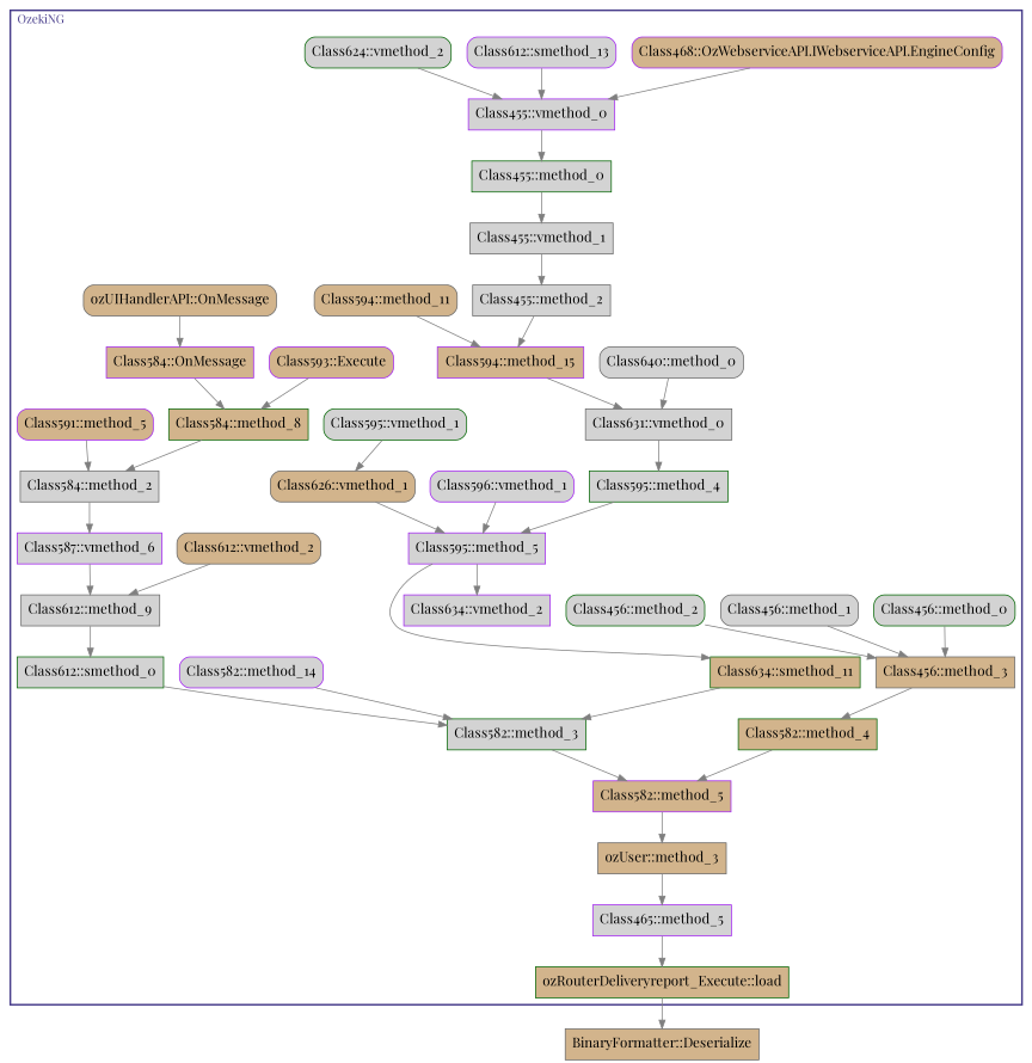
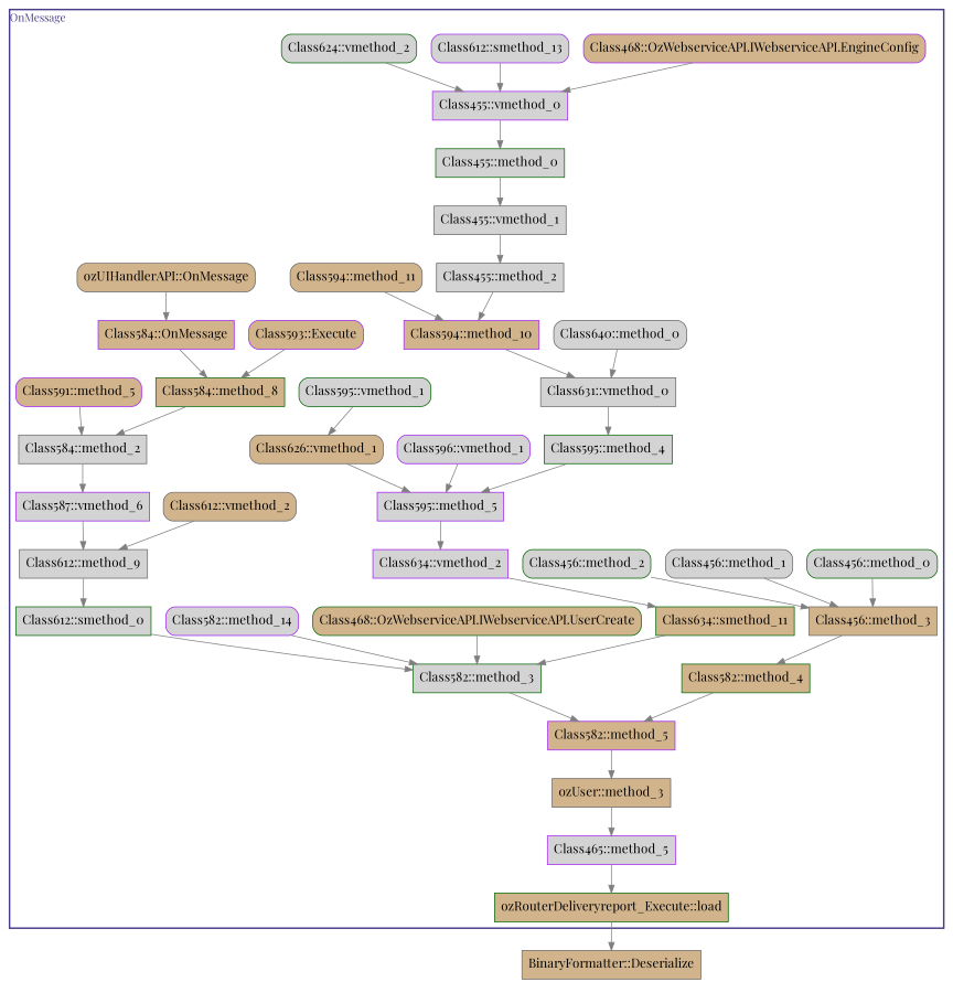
  digraph {
    fontname="Playfair Display"
    node [color=purple fillcolor=lightgrey fontname="Playfair Display" fontsize=16 shape=box style=filled]
    edge [color=gray50 fontname="Playfair Display"]
    n1 [color=darkgreen fillcolor=tan label="ozRouterDeliveryreport_Execute::load"]
    n2 [label="Class465::method_5"]
    n3 [color=gray40 fillcolor=tan label="ozUser::method_3"]
    n4 [fillcolor=tan label="Class582::method_5"]
    n5 [color=darkgreen label="Class582::method_3"]
    n6 [color=darkgreen fillcolor=tan label="Class582::method_4"]
+   n7 [color=darkgreen fillcolor=tan label="Class468::OzWebserviceAPI.IWebserviceAPI.UserCreate" style="filled, rounded"]
    n8 [label="Class582::method_14" style="filled, rounded"]
    n9 [color=darkgreen label="Class612::smethod_0"]
    n10 [color=darkgreen fillcolor=tan label="Class634::smethod_11"]
    n11 [color=gray40 fillcolor=tan label="Class456::method_3"]
    n12 [color=gray40 label="Class612::method_9"]
    n13 [label="Class634::vmethod_2"]
    n14 [color=darkgreen label="Class456::method_0" style="filled, rounded"]
    n15 [color=gray40 label="Class456::method_1" style="filled, rounded"]
    n16 [color=darkgreen label="Class456::method_2" style="filled, rounded"]
    n17 [label="Class587::vmethod_6"]
    n18 [color=gray40 fillcolor=tan label="Class612::vmethod_2" style="filled, rounded"]
    n19 [label="Class595::method_5"]
    n20 [color=gray40 label="Class584::method_2"]
    n21 [label="Class596::vmethod_1" style="filled, rounded"]
    n22 [color=darkgreen label="Class595::vmethod_1" style="filled, rounded"]
    n23 [color=darkgreen label="Class595::method_4"]
    n24 [color=gray40 fillcolor=tan label="Class626::vmethod_1" style="filled, rounded"]
    n25 [color=darkgreen fillcolor=tan label="Class584::method_8"]
    n26 [fillcolor=tan label="Class591::method_5" style="filled, rounded"]
    n27 [color=gray40 label="Class631::vmethod_0"]
    n28 [fillcolor=tan label="Class584::OnMessage"]
    n29 [fillcolor=tan label="Class593::Execute" style="filled, rounded"]
-   n30 [fillcolor=tan label="Class594::method_15"]
+   n30 [fillcolor=tan label="Class594::method_10"]
    n31 [color=gray40 label="Class640::method_0" style="filled, rounded"]
    n32 [color=gray40 fillcolor=tan label="ozUIHandlerAPI::OnMessage" style="filled, rounded"]
    n33 [color=gray40 label="Class455::method_2"]
    n34 [color=gray40 fillcolor=tan label="Class594::method_11" style="filled, rounded"]
    n35 [color=gray40 label="Class455::vmethod_1"]
    n36 [color=darkgreen label="Class455::method_0"]
    n37 [label="Class455::vmethod_0"]
    n38 [fillcolor=tan label="Class468::OzWebserviceAPI.IWebserviceAPI.EngineConfig" style="filled, rounded"]
    n39 [label="Class612::smethod_13" style="filled, rounded"]
    n40 [color=darkgreen label="Class624::vmethod_2" style="filled, rounded"]
    n41 [color=gray40 fillcolor=tan label="BinaryFormatter::Deserialize"]
    subgraph cluster_1 {
      color=darkslateblue
      fontcolor=darkslateblue
-     label=OzekiNG
+     label=OnMessage
      labeljust=l
      penwidth=2
      n1
      n2
      n3
      n4
      n5
      n6
+     n7
      n8
      n9
      n10
      n11
      n12
      n13
      n14
      n15
      n16
      n17
      n18
      n19
      n20
      n21
      n22
      n23
      n24
      n25
      n26
      n27
      n28
      n29
      n30
      n31
      n32
      n33
      n34
      n35
      n36
      n37
      n38
      n39
      n40
    }
    n1 -> n41
    n2 -> n1
    n3 -> n2
    n4 -> n3
    n5 -> n4
    n6 -> n4
+   n7 -> n5
    n8 -> n5
    n9 -> n5
    n10 -> n5
    n11 -> n6
    n12 -> n9
-   n19 -> n10
+   n13 -> n10
    n14 -> n11
    n15 -> n11
    n16 -> n11
    n17 -> n12
    n18 -> n12
    n19 -> n13
    n20 -> n17
    n21 -> n19
    n22 -> n24
    n23 -> n19
    n24 -> n19
    n25 -> n20
    n26 -> n20
    n27 -> n23
    n28 -> n25
    n29 -> n25
    n30 -> n27
    n31 -> n27
    n32 -> n28
    n33 -> n30
    n34 -> n30
    n35 -> n33
    n36 -> n35
    n37 -> n36
    n38 -> n37
    n39 -> n37
    n40 -> n37
  }
